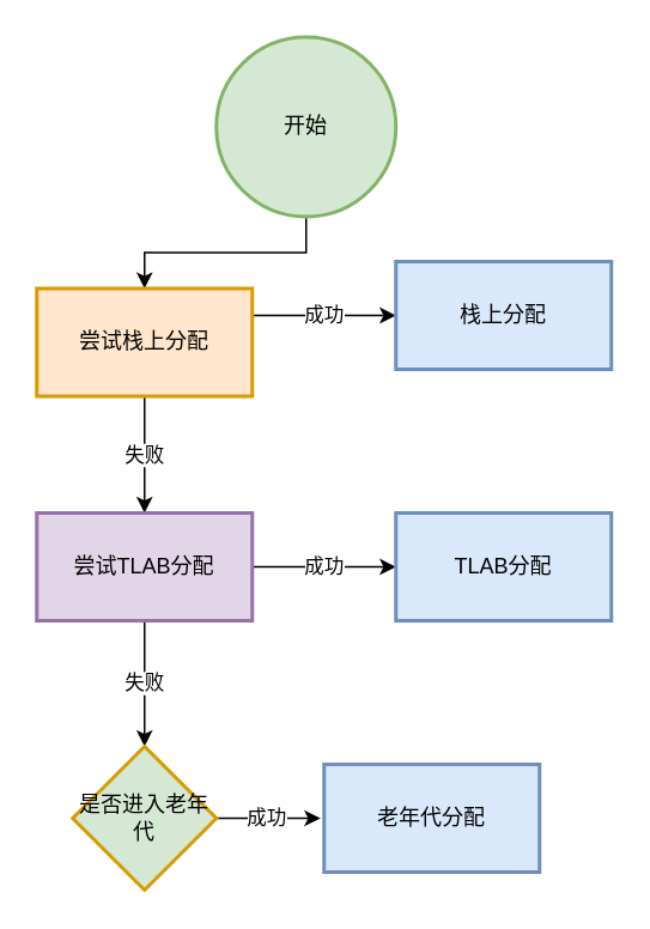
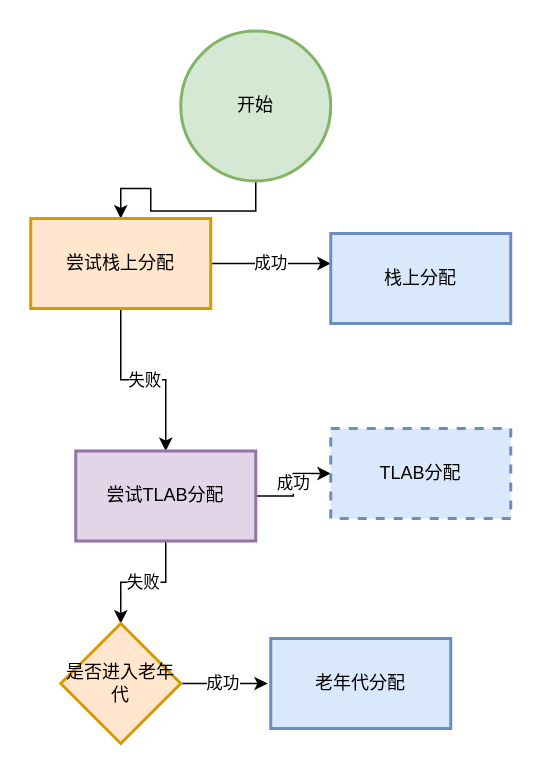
  <mxCell id="0" />
  <mxCell id="1" parent="0" />
  <mxCell id="2" value="" style="edgeStyle=orthogonalEdgeStyle;rounded=0;orthogonalLoop=1;jettySize=auto;html=1;" edge="1" parent="1" source="3" target="6"><mxGeometry relative="1" as="geometry" /></mxCell>
  <mxCell id="3" value="开始" style="strokeWidth=2;html=1;shape=mxgraph.flowchart.start_2;whiteSpace=wrap;sketch=0;fillColor=#d5e8d4;strokeColor=#82b366;" vertex="1" parent="1"><mxGeometry x="120" y="20" width="100" height="100" as="geometry" /></mxCell>
  <mxCell id="4" value="成功" style="edgeStyle=orthogonalEdgeStyle;rounded=0;orthogonalLoop=1;jettySize=auto;html=1;" edge="1" parent="1" source="6" target="7"><mxGeometry relative="1" as="geometry"><Array as="points"><mxPoint x="180" y="175" /><mxPoint x="180" y="175" /></Array></mxGeometry></mxCell>
  <mxCell id="5" value="失败" style="edgeStyle=orthogonalEdgeStyle;rounded=0;orthogonalLoop=1;jettySize=auto;html=1;" edge="1" parent="1" source="6" target="10"><mxGeometry relative="1" as="geometry" /></mxCell>
- <mxCell id="6" value="尝试栈上分配" style="whiteSpace=wrap;html=1;strokeWidth=2;fillColor=#ffe6cc;strokeColor=#d79b00;" vertex="1" parent="1"><mxGeometry x="20" y="160" width="120" height="60" as="geometry" /></mxCell>
- <mxCell id="7" value="栈上分配" style="whiteSpace=wrap;html=1;strokeWidth=2;fillColor=#dae8fc;strokeColor=#6c8ebf;" vertex="1" parent="1"><mxGeometry x="220" y="145" width="120" height="60" as="geometry" /></mxCell>
+ <mxCell id="6" value="尝试栈上分配" style="whiteSpace=wrap;html=1;strokeWidth=2;fillColor=#ffe6cc;strokeColor=#d79b00;" vertex="1" parent="1"><mxGeometry x="20" y="145" width="120" height="60" as="geometry" /></mxCell>
+ <mxCell id="7" value="栈上分配" style="whiteSpace=wrap;html=1;strokeWidth=2;fillColor=#dae8fc;strokeColor=#6c8ebf;" vertex="1" parent="1"><mxGeometry x="220" y="155" width="120" height="60" as="geometry" /></mxCell>
  <mxCell id="8" value="成功" style="edgeStyle=orthogonalEdgeStyle;rounded=0;orthogonalLoop=1;jettySize=auto;html=1;" edge="1" parent="1" source="10" target="11"><mxGeometry relative="1" as="geometry" /></mxCell>
  <mxCell id="9" value="失败" style="edgeStyle=orthogonalEdgeStyle;rounded=0;orthogonalLoop=1;jettySize=auto;html=1;" edge="1" parent="1" source="10" target="13"><mxGeometry relative="1" as="geometry" /></mxCell>
- <mxCell id="10" value="尝试TLAB分配" style="whiteSpace=wrap;html=1;strokeWidth=2;fillColor=#e1d5e7;strokeColor=#9673a6;" vertex="1" parent="1"><mxGeometry x="20" y="285" width="120" height="60" as="geometry" /></mxCell>
- <mxCell id="11" value="TLAB分配" style="whiteSpace=wrap;html=1;strokeWidth=2;fillColor=#dae8fc;strokeColor=#6c8ebf;" vertex="1" parent="1"><mxGeometry x="220" y="285" width="120" height="60" as="geometry" /></mxCell>
+ <mxCell id="10" value="尝试TLAB分配" style="whiteSpace=wrap;html=1;strokeWidth=2;fillColor=#e1d5e7;strokeColor=#9673a6;" vertex="1" parent="1"><mxGeometry x="50" y="300" width="120" height="60" as="geometry" /></mxCell>
+ <mxCell id="11" value="TLAB分配" style="whiteSpace=wrap;html=1;strokeWidth=2;fillColor=#dae8fc;strokeColor=#6c8ebf;dashed=1;" vertex="1" parent="1"><mxGeometry x="220" y="285" width="120" height="60" as="geometry" /></mxCell>
  <mxCell id="12" value="成功" style="edgeStyle=orthogonalEdgeStyle;rounded=0;orthogonalLoop=1;jettySize=auto;html=1;" edge="1" parent="1"><mxGeometry relative="1" as="geometry"><mxPoint x="118" y="455" as="sourcePoint" /><mxPoint x="178" y="455" as="targetPoint" /></mxGeometry></mxCell>
- <mxCell id="13" value="是否进入老年代" style="rhombus;whiteSpace=wrap;html=1;strokeWidth=2;fillColor=#d5e8d4;strokeColor=#d79b00;" vertex="1" parent="1"><mxGeometry x="40" y="415" width="80" height="80" as="geometry" /></mxCell>
+ <mxCell id="13" value="是否进入老年代" style="rhombus;whiteSpace=wrap;html=1;strokeWidth=2;fillColor=#ffe6cc;strokeColor=#d79b00;" vertex="1" parent="1"><mxGeometry x="40" y="415" width="80" height="80" as="geometry" /></mxCell>
  <mxCell id="14" value="老年代分配" style="whiteSpace=wrap;html=1;strokeWidth=2;fillColor=#dae8fc;strokeColor=#6c8ebf;" vertex="1" parent="1"><mxGeometry x="180" y="425" width="120" height="60" as="geometry" /></mxCell>
